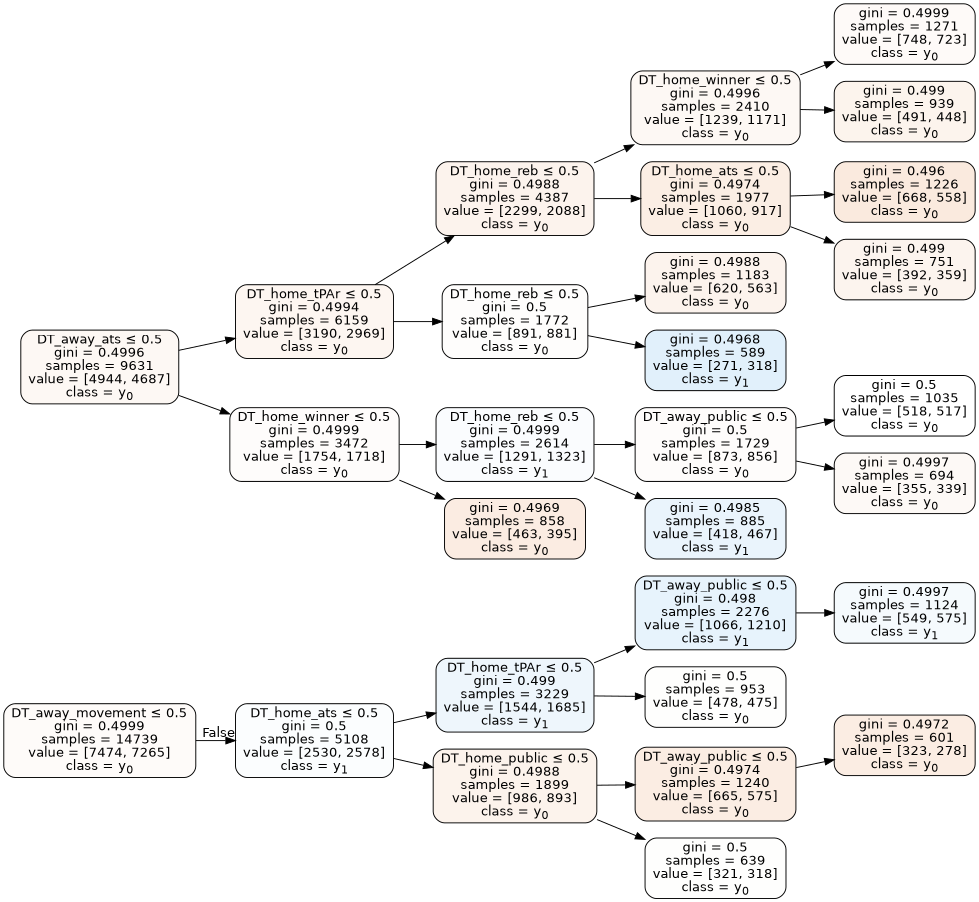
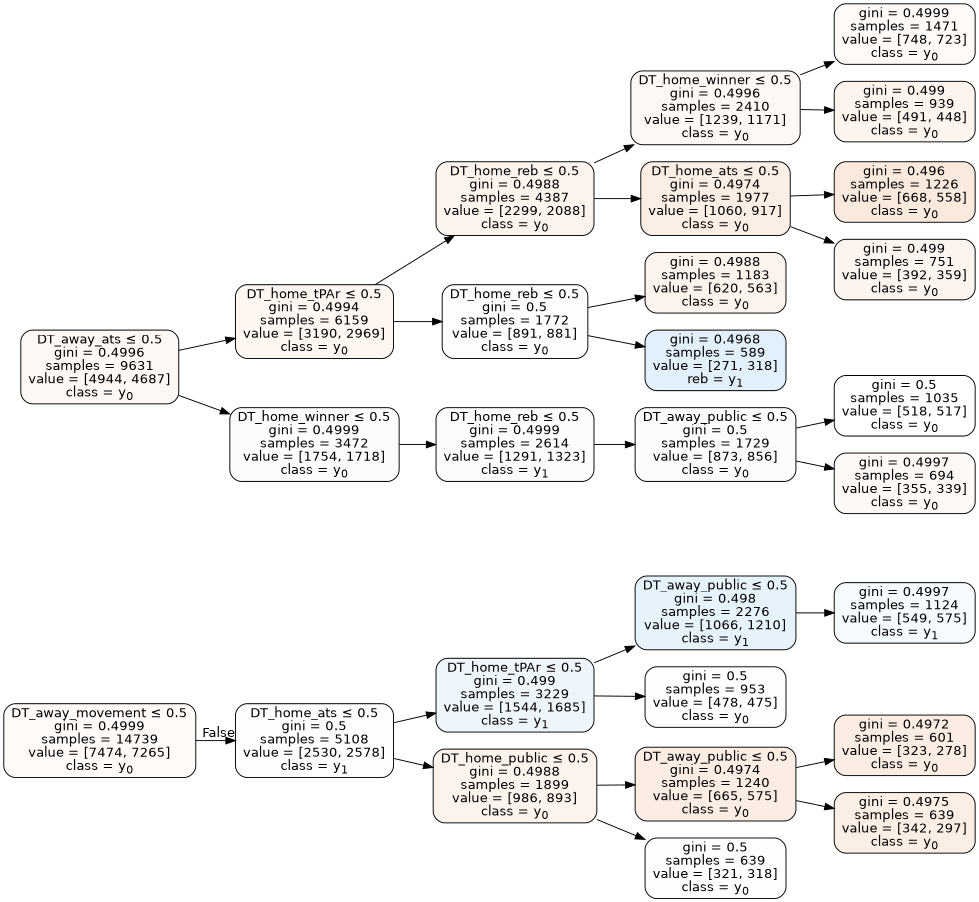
  digraph {
    rankdir=LR
    node [color=black fillcolor="#e5813905" fontname=helvetica shape=box style="filled, rounded"]
    edge [fontname=helvetica]
    n1 [fillcolor="#e5813907" label=<DT_away_movement &le; 0.5<br/>gini = 0.4999<br/>samples = 14739<br/>value = [7474, 7265]<br/>class = y<SUB>0</SUB>>]
    n2 [fillcolor="#399de505" label=<DT_home_ats &le; 0.5<br/>gini = 0.5<br/>samples = 5108<br/>value = [2530, 2578]<br/>class = y<SUB>1</SUB>>]
    n3 [fillcolor="#e581390d" label=<DT_away_ats &le; 0.5<br/>gini = 0.4996<br/>samples = 9631<br/>value = [4944, 4687]<br/>class = y<SUB>0</SUB>>]
    n4 [fillcolor="#e5813912" label=<DT_home_tPAr &le; 0.5<br/>gini = 0.4994<br/>samples = 6159<br/>value = [3190, 2969]<br/>class = y<SUB>0</SUB>>]
    n5 [label=<DT_home_winner &le; 0.5<br/>gini = 0.4999<br/>samples = 3472<br/>value = [1754, 1718]<br/>class = y<SUB>0</SUB>>]
    n6 [fillcolor="#399de515" label=<DT_home_tPAr &le; 0.5<br/>gini = 0.499<br/>samples = 3229<br/>value = [1544, 1685]<br/>class = y<SUB>1</SUB>>]
    n7 [fillcolor="#e5813918" label=<DT_home_public &le; 0.5<br/>gini = 0.4988<br/>samples = 1899<br/>value = [986, 893]<br/>class = y<SUB>0</SUB>>]
    n8 [fillcolor="#e5813917" label=<DT_home_reb &le; 0.5<br/>gini = 0.4988<br/>samples = 4387<br/>value = [2299, 2088]<br/>class = y<SUB>0</SUB>>]
    n9 [fillcolor="#e5813903" label=<DT_home_reb &le; 0.5<br/>gini = 0.5<br/>samples = 1772<br/>value = [891, 881]<br/>class = y<SUB>0</SUB>>]
    n10 [fillcolor="#399de506" label=<DT_home_reb &le; 0.5<br/>gini = 0.4999<br/>samples = 2614<br/>value = [1291, 1323]<br/>class = y<SUB>1</SUB>>]
-   n11 [fillcolor="#e5813925" label=<gini = 0.4969<br/>samples = 858<br/>value = [463, 395]<br/>class = y<SUB>0</SUB>>]
    n12 [fillcolor="#e581390e" label=<DT_home_winner &le; 0.5<br/>gini = 0.4996<br/>samples = 2410<br/>value = [1239, 1171]<br/>class = y<SUB>0</SUB>>]
    n13 [fillcolor="#e5813922" label=<DT_home_ats &le; 0.5<br/>gini = 0.4974<br/>samples = 1977<br/>value = [1060, 917]<br/>class = y<SUB>0</SUB>>]
    n14 [fillcolor="#e5813917" label=<gini = 0.4988<br/>samples = 1183<br/>value = [620, 563]<br/>class = y<SUB>0</SUB>>]
-   n15 [fillcolor="#399de526" label=<gini = 0.4968<br/>samples = 589<br/>value = [271, 318]<br/>class = y<SUB>1</SUB>>]
-   n16 [fillcolor="#e5813909" label=<gini = 0.4999<br/>samples = 1271<br/>value = [748, 723]<br/>class = y<SUB>0</SUB>>]
+   n15 [fillcolor="#399de526" label=<gini = 0.4968<br/>samples = 589<br/>value = [271, 318]<br/>reb = y<SUB>1</SUB>>]
+   n16 [fillcolor="#e5813909" label=<gini = 0.4999<br/>samples = 1471<br/>value = [748, 723]<br/>class = y<SUB>0</SUB>>]
    n17 [fillcolor="#e5813916" label=<gini = 0.499<br/>samples = 939<br/>value = [491, 448]<br/>class = y<SUB>0</SUB>>]
    n18 [fillcolor="#e581392a" label=<gini = 0.496<br/>samples = 1226<br/>value = [668, 558]<br/>class = y<SUB>0</SUB>>]
    n19 [fillcolor="#e5813915" label=<gini = 0.499<br/>samples = 751<br/>value = [392, 359]<br/>class = y<SUB>0</SUB>>]
    n20 [label=<DT_away_public &le; 0.5<br/>gini = 0.5<br/>samples = 1729<br/>value = [873, 856]<br/>class = y<SUB>0</SUB>>]
-   n21 [fillcolor="#399de51b" label=<gini = 0.4985<br/>samples = 885<br/>value = [418, 467]<br/>class = y<SUB>1</SUB>>]
    n22 [fillcolor="#e5813900" label=<gini = 0.5<br/>samples = 1035<br/>value = [518, 517]<br/>class = y<SUB>0</SUB>>]
    n23 [fillcolor="#e581390b" label=<gini = 0.4997<br/>samples = 694<br/>value = [355, 339]<br/>class = y<SUB>0</SUB>>]
    n24 [fillcolor="#399de51e" label=<DT_away_public &le; 0.5<br/>gini = 0.498<br/>samples = 2276<br/>value = [1066, 1210]<br/>class = y<SUB>1</SUB>>]
    n25 [fillcolor="#e5813902" label=<gini = 0.5<br/>samples = 953<br/>value = [478, 475]<br/>class = y<SUB>0</SUB>>]
    n26 [fillcolor="#e5813923" label=<DT_away_public &le; 0.5<br/>gini = 0.4974<br/>samples = 1240<br/>value = [665, 575]<br/>class = y<SUB>0</SUB>>]
    n27 [fillcolor="#e5813902" label=<gini = 0.5<br/>samples = 639<br/>value = [321, 318]<br/>class = y<SUB>0</SUB>>]
    n28 [fillcolor="#399de50c" label=<gini = 0.4997<br/>samples = 1124<br/>value = [549, 575]<br/>class = y<SUB>1</SUB>>]
    n29 [fillcolor="#e5813924" label=<gini = 0.4972<br/>samples = 601<br/>value = [323, 278]<br/>class = y<SUB>0</SUB>>]
+   n30 [fillcolor="#e5813922" label=<gini = 0.4975<br/>samples = 639<br/>value = [342, 297]<br/>class = y<SUB>0</SUB>>]
    n1 -> n2 [headlabel=False labelangle=-45 labeldistance=2.5]
    n2 -> n6
    n2 -> n7
    n3 -> n4
    n3 -> n5
    n4 -> n8
    n4 -> n9
    n5 -> n10
-   n5 -> n11
    n6 -> n24
    n6 -> n25
    n7 -> n26
    n7 -> n27
    n8 -> n12
    n8 -> n13
    n9 -> n14
    n9 -> n15
    n10 -> n20
-   n10 -> n21
    n12 -> n16
    n12 -> n17
    n13 -> n18
    n13 -> n19
    n20 -> n22
    n20 -> n23
    n24 -> n28
    n26 -> n29
+   n26 -> n30
  }
